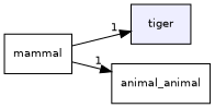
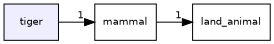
  digraph {
    compound=true
    rankdir=LR
    node [fontname=Helvetica fontsize=10 shape=box]
    edge [headlabel=1 labeldistance=1.5 labelfontname=Helvetica labelfontsize=10]
    n1 [fillcolor="#eeeeff" label=tiger pencolor=black style=filled]
    n2 [label=mammal]
-   n3 [label=animal_animal]
-   n2 -> n1
+   n3 [label=land_animal]
+   n1 -> n2
    n2 -> n3
  }
